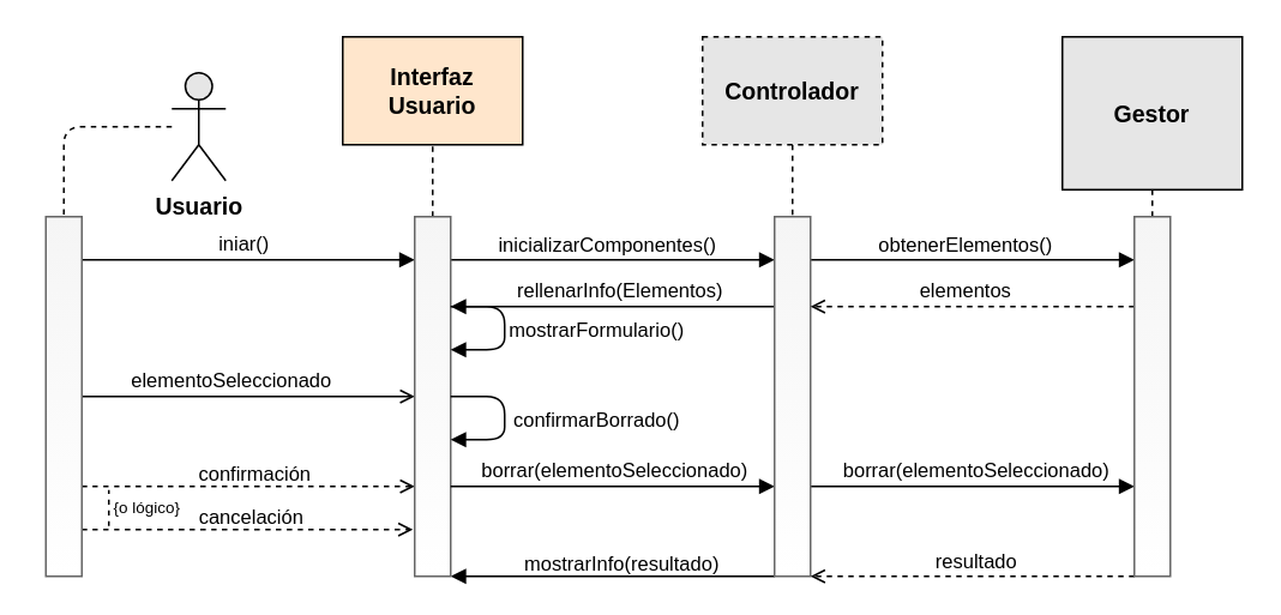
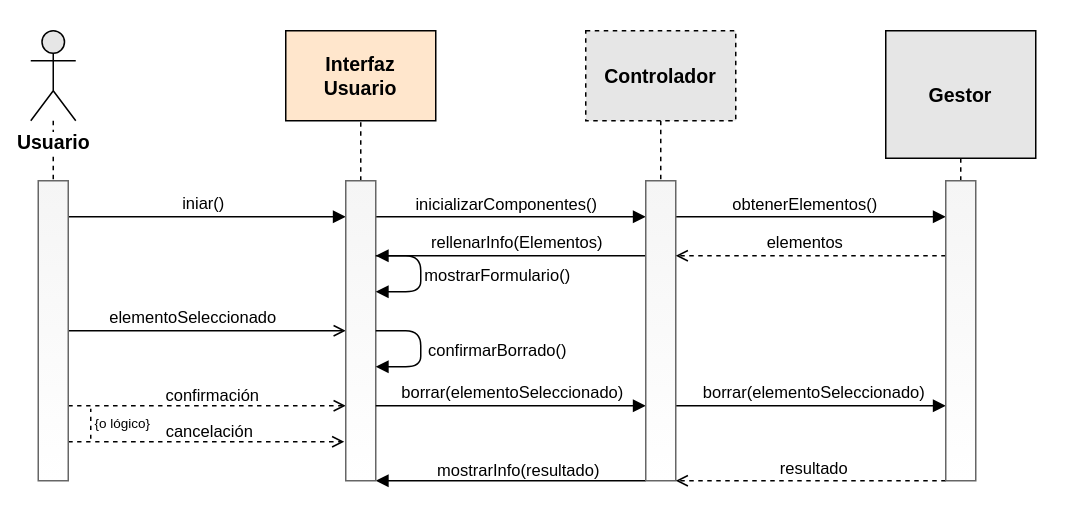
  <mxCell id="0" />
  <mxCell id="1" parent="0" />
  <mxCell id="2" style="edgeStyle=orthogonalEdgeStyle;orthogonalLoop=1;jettySize=auto;html=1;entryX=0.5;entryY=0;entryDx=0;entryDy=0;dashed=1;endArrow=none;endFill=0;" parent="1" source="3" target="17" edge="1"><mxGeometry relative="1" as="geometry" /></mxCell>
- <mxCell id="3" value="&lt;span style=&quot;background-color: rgb(255 , 255 , 255)&quot;&gt;&lt;font style=&quot;font-size: 13px&quot;&gt;&lt;b&gt;Usuario&lt;/b&gt;&lt;/font&gt;&lt;/span&gt;" style="shape=umlActor;verticalLabelPosition=bottom;verticalAlign=top;html=1;outlineConnect=0;rounded=0;fillColor=#E6E6E6;" parent="1" vertex="1"><mxGeometry x="95" y="40" width="30" height="60" as="geometry" /></mxCell>
+ <mxCell id="3" value="&lt;span style=&quot;background-color: rgb(255 , 255 , 255)&quot;&gt;&lt;font style=&quot;font-size: 13px&quot;&gt;&lt;b&gt;Usuario&lt;/b&gt;&lt;/font&gt;&lt;/span&gt;" style="shape=umlActor;verticalLabelPosition=bottom;verticalAlign=top;html=1;outlineConnect=0;rounded=0;fillColor=#E6E6E6;" parent="1" vertex="1"><mxGeometry x="20" y="20" width="30" height="60" as="geometry" /></mxCell>
  <mxCell id="4" value="&lt;font style=&quot;font-size: 13px&quot;&gt;&lt;b&gt;Interfaz Usuario&lt;/b&gt;&lt;/font&gt;" style="rounded=0;whiteSpace=wrap;html=1;fillColor=#ffe6cc;" parent="1" vertex="1"><mxGeometry x="190" y="20" width="100" height="60" as="geometry" /></mxCell>
  <mxCell id="5" value="" style="edgeStyle=orthogonalEdgeStyle;rounded=0;orthogonalLoop=1;jettySize=auto;html=1;dashed=1;endArrow=none;endFill=0;entryX=0.5;entryY=0;entryDx=0;entryDy=0;entryPerimeter=0;" parent="1" source="6" target="32" edge="1"><mxGeometry relative="1" as="geometry"><mxPoint x="440" y="120" as="targetPoint" /></mxGeometry></mxCell>
  <mxCell id="6" value="&lt;font style=&quot;font-size: 13px&quot;&gt;&lt;b&gt;Controlador&lt;/b&gt;&lt;/font&gt;" style="rounded=0;whiteSpace=wrap;html=1;fillColor=#E6E6E6;dashed=1;" parent="1" vertex="1"><mxGeometry x="390" y="20" width="100" height="60" as="geometry" /></mxCell>
  <mxCell id="7" style="orthogonalLoop=1;jettySize=auto;html=1;entryX=0.5;entryY=0;entryDx=0;entryDy=0;entryPerimeter=0;endArrow=none;endFill=0;dashed=1;" parent="1" source="8" target="39" edge="1"><mxGeometry relative="1" as="geometry" /></mxCell>
  <mxCell id="8" value="&lt;font style=&quot;font-size: 13px&quot;&gt;&lt;b&gt;Gestor&lt;/b&gt;&lt;/font&gt;" style="rounded=0;whiteSpace=wrap;html=1;fillColor=#E6E6E6;" parent="1" vertex="1"><mxGeometry x="590" y="20" width="100" height="85" as="geometry" /></mxCell>
  <mxCell id="9" style="orthogonalLoop=1;jettySize=auto;html=1;exitX=1;exitY=0.12;exitDx=0;exitDy=0;entryX=0;entryY=0.12;entryDx=0;entryDy=0;endArrow=block;endFill=1;entryPerimeter=0;exitPerimeter=0;" parent="1" source="17" target="25" edge="1"><mxGeometry relative="1" as="geometry"><mxPoint x="230" y="120" as="targetPoint" /></mxGeometry></mxCell>
  <mxCell id="10" value="iniar()" style="edgeLabel;html=1;align=center;verticalAlign=middle;resizable=0;points=[];" parent="9" vertex="1" connectable="0"><mxGeometry x="-0.171" y="-1" relative="1" as="geometry"><mxPoint x="12" y="-11" as="offset" /></mxGeometry></mxCell>
  <mxCell id="11" style="edgeStyle=entityRelationEdgeStyle;orthogonalLoop=1;jettySize=auto;html=1;exitX=1;exitY=0.5;exitDx=0;exitDy=0;entryX=0;entryY=0.5;entryDx=0;entryDy=0;endArrow=open;endFill=0;exitPerimeter=0;entryPerimeter=0;" parent="1" source="17" target="25" edge="1"><mxGeometry relative="1" as="geometry"><mxPoint x="230" y="240" as="targetPoint" /></mxGeometry></mxCell>
  <mxCell id="12" value="elementoSeleccionado" style="edgeLabel;html=1;align=center;verticalAlign=middle;resizable=0;points=[];" parent="11" vertex="1" connectable="0"><mxGeometry x="-0.114" y="1" relative="1" as="geometry"><mxPoint y="-9" as="offset" /></mxGeometry></mxCell>
  <mxCell id="13" style="edgeStyle=orthogonalEdgeStyle;curved=1;rounded=0;orthogonalLoop=1;jettySize=auto;html=1;exitX=1;exitY=0.75;exitDx=0;exitDy=0;exitPerimeter=0;entryX=0;entryY=0.75;entryDx=0;entryDy=0;entryPerimeter=0;fontSize=13;fontColor=default;endArrow=open;endFill=0;strokeWidth=1;dashed=1;" edge="1" parent="1" source="17" target="25"><mxGeometry relative="1" as="geometry" /></mxCell>
  <mxCell id="14" value="&lt;font style=&quot;font-size: 11px;&quot;&gt;confirmación&lt;/font&gt;" style="edgeLabel;html=1;align=center;verticalAlign=middle;resizable=0;points=[];fontSize=11;fontColor=default;" vertex="1" connectable="0" parent="13"><mxGeometry x="-0.086" y="2" relative="1" as="geometry"><mxPoint x="10" y="-6" as="offset" /></mxGeometry></mxCell>
  <mxCell id="15" style="edgeStyle=orthogonalEdgeStyle;curved=1;rounded=0;orthogonalLoop=1;jettySize=auto;html=1;exitX=1;exitY=0.87;exitDx=0;exitDy=0;exitPerimeter=0;entryX=0;entryY=0.87;entryDx=-1;entryDy=0;entryPerimeter=0;dashed=1;fontSize=13;fontColor=default;endArrow=open;endFill=0;strokeWidth=1;" edge="1" parent="1" source="17" target="25"><mxGeometry relative="1" as="geometry" /></mxCell>
  <mxCell id="16" value="cancelación" style="edgeLabel;html=1;align=center;verticalAlign=middle;resizable=0;points=[];fontSize=11;fontColor=default;rotation=0;" vertex="1" connectable="0" parent="15"><mxGeometry x="-0.062" y="1" relative="1" as="geometry"><mxPoint x="7" y="-7" as="offset" /></mxGeometry></mxCell>
  <mxCell id="17" value="" style="rounded=0;whiteSpace=wrap;html=1;points=[[0,0,0,0,0],[0,0.12,0,0,0],[0,0.25,0,0,0],[0,0.37,0,-1,0],[0,0.5,0,0,0],[0,0.62,0,0,0],[0,0.75,0,0,0],[0,0.87,0,-1,0],[0,1,0,0,0],[0.25,0,0,0,0],[0.25,1,0,0,0],[0.5,0,0,0,0],[0.5,1,0,0,0],[0.75,0,0,0,0],[0.75,1,0,0,0],[1,0,0,0,0],[1,0.12,0,0,0],[1,0.25,0,0,0],[1,0.37,0,0,0],[1,0.5,0,0,0],[1,0.62,0,0,0],[1,0.75,0,0,0],[1,0.87,0,0,0],[1,1,0,0,0]];fillColor=#f5f5f5;fontColor=#333333;strokeColor=#666666;gradientColor=#ffffff;" parent="1" vertex="1"><mxGeometry x="25" y="120" width="20" height="200" as="geometry" /></mxCell>
  <mxCell id="18" value="" style="endArrow=none;dashed=1;html=1;rounded=0;entryX=0.5;entryY=1;entryDx=0;entryDy=0;exitX=0.5;exitY=0;exitDx=0;exitDy=0;" parent="1" target="4" edge="1"><mxGeometry width="50" height="50" relative="1" as="geometry"><mxPoint x="240" y="120" as="sourcePoint" /><mxPoint x="560" y="320" as="targetPoint" /></mxGeometry></mxCell>
  <mxCell id="19" style="edgeStyle=entityRelationEdgeStyle;orthogonalLoop=1;jettySize=auto;html=1;exitX=0;exitY=0.25;exitDx=0;exitDy=0;exitPerimeter=0;entryX=1;entryY=0.25;entryDx=0;entryDy=0;entryPerimeter=0;endArrow=block;endFill=1;" parent="1" source="32" target="25" edge="1"><mxGeometry relative="1" as="geometry" /></mxCell>
  <mxCell id="20" value="rellenarInfo(Elementos)" style="edgeLabel;html=1;align=center;verticalAlign=middle;resizable=0;points=[];" parent="19" vertex="1" connectable="0"><mxGeometry x="-0.129" y="2" relative="1" as="geometry"><mxPoint x="-9" y="-12" as="offset" /></mxGeometry></mxCell>
  <mxCell id="21" style="edgeStyle=entityRelationEdgeStyle;orthogonalLoop=1;jettySize=auto;html=1;exitX=0;exitY=1;exitDx=0;exitDy=0;exitPerimeter=0;entryX=1;entryY=1;entryDx=0;entryDy=0;entryPerimeter=0;endArrow=block;endFill=1;" parent="1" source="32" target="25" edge="1"><mxGeometry relative="1" as="geometry" /></mxCell>
  <mxCell id="22" value="mostrarInfo(resultado)" style="edgeLabel;html=1;align=center;verticalAlign=middle;resizable=0;points=[];" parent="21" vertex="1" connectable="0"><mxGeometry x="-0.043" y="1" relative="1" as="geometry"><mxPoint y="-9" as="offset" /></mxGeometry></mxCell>
  <mxCell id="23" style="edgeStyle=orthogonalEdgeStyle;rounded=0;orthogonalLoop=1;jettySize=auto;html=1;exitX=1;exitY=0.12;exitDx=0;exitDy=0;exitPerimeter=0;entryX=0;entryY=0.12;entryDx=0;entryDy=0;entryPerimeter=0;endArrow=block;endFill=1;" parent="1" source="25" target="32" edge="1"><mxGeometry relative="1" as="geometry" /></mxCell>
  <mxCell id="24" value="inicializarComponentes()" style="edgeLabel;html=1;align=center;verticalAlign=middle;resizable=0;points=[];" parent="23" vertex="1" connectable="0"><mxGeometry x="-0.2" y="1" relative="1" as="geometry"><mxPoint x="14" y="-8" as="offset" /></mxGeometry></mxCell>
  <mxCell id="25" value="" style="rounded=0;whiteSpace=wrap;html=1;points=[[0,0,0,0,0],[0,0.12,0,0,0],[0,0.25,0,0,0],[0,0.37,0,-1,0],[0,0.5,0,0,0],[0,0.62,0,0,0],[0,0.75,0,0,0],[0,0.87,0,-1,0],[0,1,0,0,0],[0.25,0,0,0,0],[0.25,1,0,0,0],[0.5,0,0,0,0],[0.5,1,0,0,0],[0.75,0,0,0,0],[0.75,1,0,0,0],[1,0,0,0,0],[1,0.12,0,0,0],[1,0.25,0,0,0],[1,0.37,0,0,0],[1,0.5,0,0,0],[1,0.62,0,0,0],[1,0.75,0,0,0],[1,0.87,0,0,0],[1,1,0,0,0]];fillColor=#f5f5f5;fontColor=#333333;strokeColor=#666666;gradientColor=#ffffff;" parent="1" vertex="1"><mxGeometry x="230" y="120" width="20" height="200" as="geometry" /></mxCell>
  <mxCell id="26" style="edgeStyle=entityRelationEdgeStyle;orthogonalLoop=1;jettySize=auto;html=1;exitX=1;exitY=0.75;exitDx=0;exitDy=0;exitPerimeter=0;entryX=0;entryY=0.75;entryDx=0;entryDy=0;entryPerimeter=0;endArrow=block;endFill=1;" parent="1" source="25" target="32" edge="1"><mxGeometry relative="1" as="geometry" /></mxCell>
  <mxCell id="27" value="borrar(elementoSeleccionado)" style="edgeLabel;html=1;align=center;verticalAlign=middle;resizable=0;points=[];" parent="26" vertex="1" connectable="0"><mxGeometry x="0.214" y="3" relative="1" as="geometry"><mxPoint x="-19" y="-7" as="offset" /></mxGeometry></mxCell>
  <mxCell id="28" style="edgeStyle=entityRelationEdgeStyle;orthogonalLoop=1;jettySize=auto;html=1;exitX=1;exitY=0.75;exitDx=0;exitDy=0;exitPerimeter=0;entryX=0;entryY=0.75;entryDx=0;entryDy=0;entryPerimeter=0;endArrow=block;endFill=1;" parent="1" source="32" target="39" edge="1"><mxGeometry relative="1" as="geometry" /></mxCell>
  <mxCell id="29" value="borrar(elementoSeleccionado)" style="edgeLabel;html=1;align=center;verticalAlign=middle;resizable=0;points=[];" parent="28" vertex="1" connectable="0"><mxGeometry x="0.014" y="-1" relative="1" as="geometry"><mxPoint y="-11" as="offset" /></mxGeometry></mxCell>
  <mxCell id="30" style="edgeStyle=orthogonalEdgeStyle;rounded=0;orthogonalLoop=1;jettySize=auto;html=1;exitX=1;exitY=0.12;exitDx=0;exitDy=0;exitPerimeter=0;entryX=0;entryY=0.12;entryDx=0;entryDy=0;entryPerimeter=0;endArrow=block;endFill=1;" parent="1" source="32" target="39" edge="1"><mxGeometry relative="1" as="geometry" /></mxCell>
  <mxCell id="31" value="obtenerElementos()" style="edgeLabel;html=1;align=center;verticalAlign=middle;resizable=0;points=[];" parent="30" vertex="1" connectable="0"><mxGeometry x="-0.243" relative="1" as="geometry"><mxPoint x="17" y="-9" as="offset" /></mxGeometry></mxCell>
  <mxCell id="32" value="" style="rounded=0;whiteSpace=wrap;html=1;points=[[0,0,0,0,0],[0,0.12,0,0,0],[0,0.25,0,0,0],[0,0.37,0,-1,0],[0,0.5,0,0,0],[0,0.62,0,0,0],[0,0.75,0,0,0],[0,0.87,0,-1,0],[0,1,0,0,0],[0.25,0,0,0,0],[0.25,1,0,0,0],[0.5,0,0,0,0],[0.5,1,0,0,0],[0.75,0,0,0,0],[0.75,1,0,0,0],[1,0,0,0,0],[1,0.12,0,0,0],[1,0.25,0,0,0],[1,0.37,0,0,0],[1,0.5,0,0,0],[1,0.62,0,0,0],[1,0.75,0,0,0],[1,0.87,0,0,0],[1,1,0,0,0]];fillColor=#f5f5f5;fontColor=#333333;strokeColor=#666666;gradientColor=#ffffff;" parent="1" vertex="1"><mxGeometry x="430" y="120" width="20" height="200" as="geometry" /></mxCell>
  <mxCell id="33" style="edgeStyle=entityRelationEdgeStyle;orthogonalLoop=1;jettySize=auto;html=1;exitX=1;exitY=0.25;exitDx=0;exitDy=0;exitPerimeter=0;entryX=1;entryY=0.37;entryDx=0;entryDy=0;entryPerimeter=0;endArrow=block;endFill=1;" parent="1" source="25" target="25" edge="1"><mxGeometry relative="1" as="geometry" /></mxCell>
  <mxCell id="34" value="mostrarFormulario()" style="edgeLabel;html=1;align=center;verticalAlign=middle;resizable=0;points=[];" parent="33" vertex="1" connectable="0"><mxGeometry x="0.059" y="-1" relative="1" as="geometry"><mxPoint x="51" y="-2" as="offset" /></mxGeometry></mxCell>
  <mxCell id="35" style="edgeStyle=entityRelationEdgeStyle;orthogonalLoop=1;jettySize=auto;html=1;exitX=0;exitY=1;exitDx=0;exitDy=0;exitPerimeter=0;entryX=1;entryY=1;entryDx=0;entryDy=0;entryPerimeter=0;endArrow=open;endFill=0;dashed=1;" parent="1" source="39" target="32" edge="1"><mxGeometry relative="1" as="geometry" /></mxCell>
  <mxCell id="36" value="resultado" style="edgeLabel;html=1;align=center;verticalAlign=middle;resizable=0;points=[];" parent="35" vertex="1" connectable="0"><mxGeometry x="-0.043" y="-1" relative="1" as="geometry"><mxPoint x="-3" y="-8" as="offset" /></mxGeometry></mxCell>
  <mxCell id="37" style="edgeStyle=orthogonalEdgeStyle;rounded=0;orthogonalLoop=1;jettySize=auto;html=1;exitX=0;exitY=0.25;exitDx=0;exitDy=0;exitPerimeter=0;entryX=1;entryY=0.25;entryDx=0;entryDy=0;entryPerimeter=0;dashed=1;endArrow=open;endFill=0;" parent="1" source="39" target="32" edge="1"><mxGeometry relative="1" as="geometry" /></mxCell>
  <mxCell id="38" value="elementos" style="edgeLabel;html=1;align=center;verticalAlign=middle;resizable=0;points=[];" parent="37" vertex="1" connectable="0"><mxGeometry x="0.271" y="3" relative="1" as="geometry"><mxPoint x="19" y="-13" as="offset" /></mxGeometry></mxCell>
  <mxCell id="39" value="" style="rounded=0;whiteSpace=wrap;html=1;points=[[0,0,0,0,0],[0,0.12,0,0,0],[0,0.25,0,0,0],[0,0.37,0,-1,0],[0,0.5,0,0,0],[0,0.62,0,0,0],[0,0.75,0,0,0],[0,0.87,0,-1,0],[0,1,0,0,0],[0.25,0,0,0,0],[0.25,1,0,0,0],[0.5,0,0,0,0],[0.5,1,0,0,0],[0.75,0,0,0,0],[0.75,1,0,0,0],[1,0,0,0,0],[1,0.12,0,0,0],[1,0.25,0,0,0],[1,0.37,0,0,0],[1,0.5,0,0,0],[1,0.62,0,0,0],[1,0.75,0,0,0],[1,0.87,0,0,0],[1,1,0,0,0]];fillColor=#f5f5f5;fontColor=#333333;strokeColor=#666666;gradientColor=#ffffff;" parent="1" vertex="1"><mxGeometry x="630" y="120" width="20" height="200" as="geometry" /></mxCell>
  <mxCell id="40" style="edgeStyle=entityRelationEdgeStyle;orthogonalLoop=1;jettySize=auto;html=1;exitX=1;exitY=0.5;exitDx=0;exitDy=0;exitPerimeter=0;entryX=1;entryY=0.62;entryDx=0;entryDy=0;entryPerimeter=0;endArrow=block;endFill=1;" edge="1" parent="1" source="25" target="25"><mxGeometry relative="1" as="geometry"><mxPoint x="310" y="220" as="sourcePoint" /><mxPoint x="310" y="244" as="targetPoint" /></mxGeometry></mxCell>
  <mxCell id="41" value="confirmarBorrado()" style="edgeLabel;html=1;align=center;verticalAlign=middle;resizable=0;points=[];" vertex="1" connectable="0" parent="40"><mxGeometry x="0.059" y="-1" relative="1" as="geometry"><mxPoint x="51" y="-2" as="offset" /></mxGeometry></mxCell>
  <mxCell id="42" value="" style="endArrow=none;dashed=1;html=1;rounded=0;fontSize=11;fontColor=default;strokeWidth=1;curved=1;" edge="1" parent="1"><mxGeometry width="50" height="50" relative="1" as="geometry"><mxPoint x="60" y="292" as="sourcePoint" /><mxPoint x="60" y="272" as="targetPoint" /></mxGeometry></mxCell>
  <mxCell id="43" value="{o lógico}" style="text;html=1;align=center;verticalAlign=middle;resizable=0;points=[];autosize=1;strokeColor=none;fillColor=none;fontSize=9;fontColor=default;" vertex="1" parent="1"><mxGeometry x="56" y="272" width="50" height="20" as="geometry" /></mxCell>
